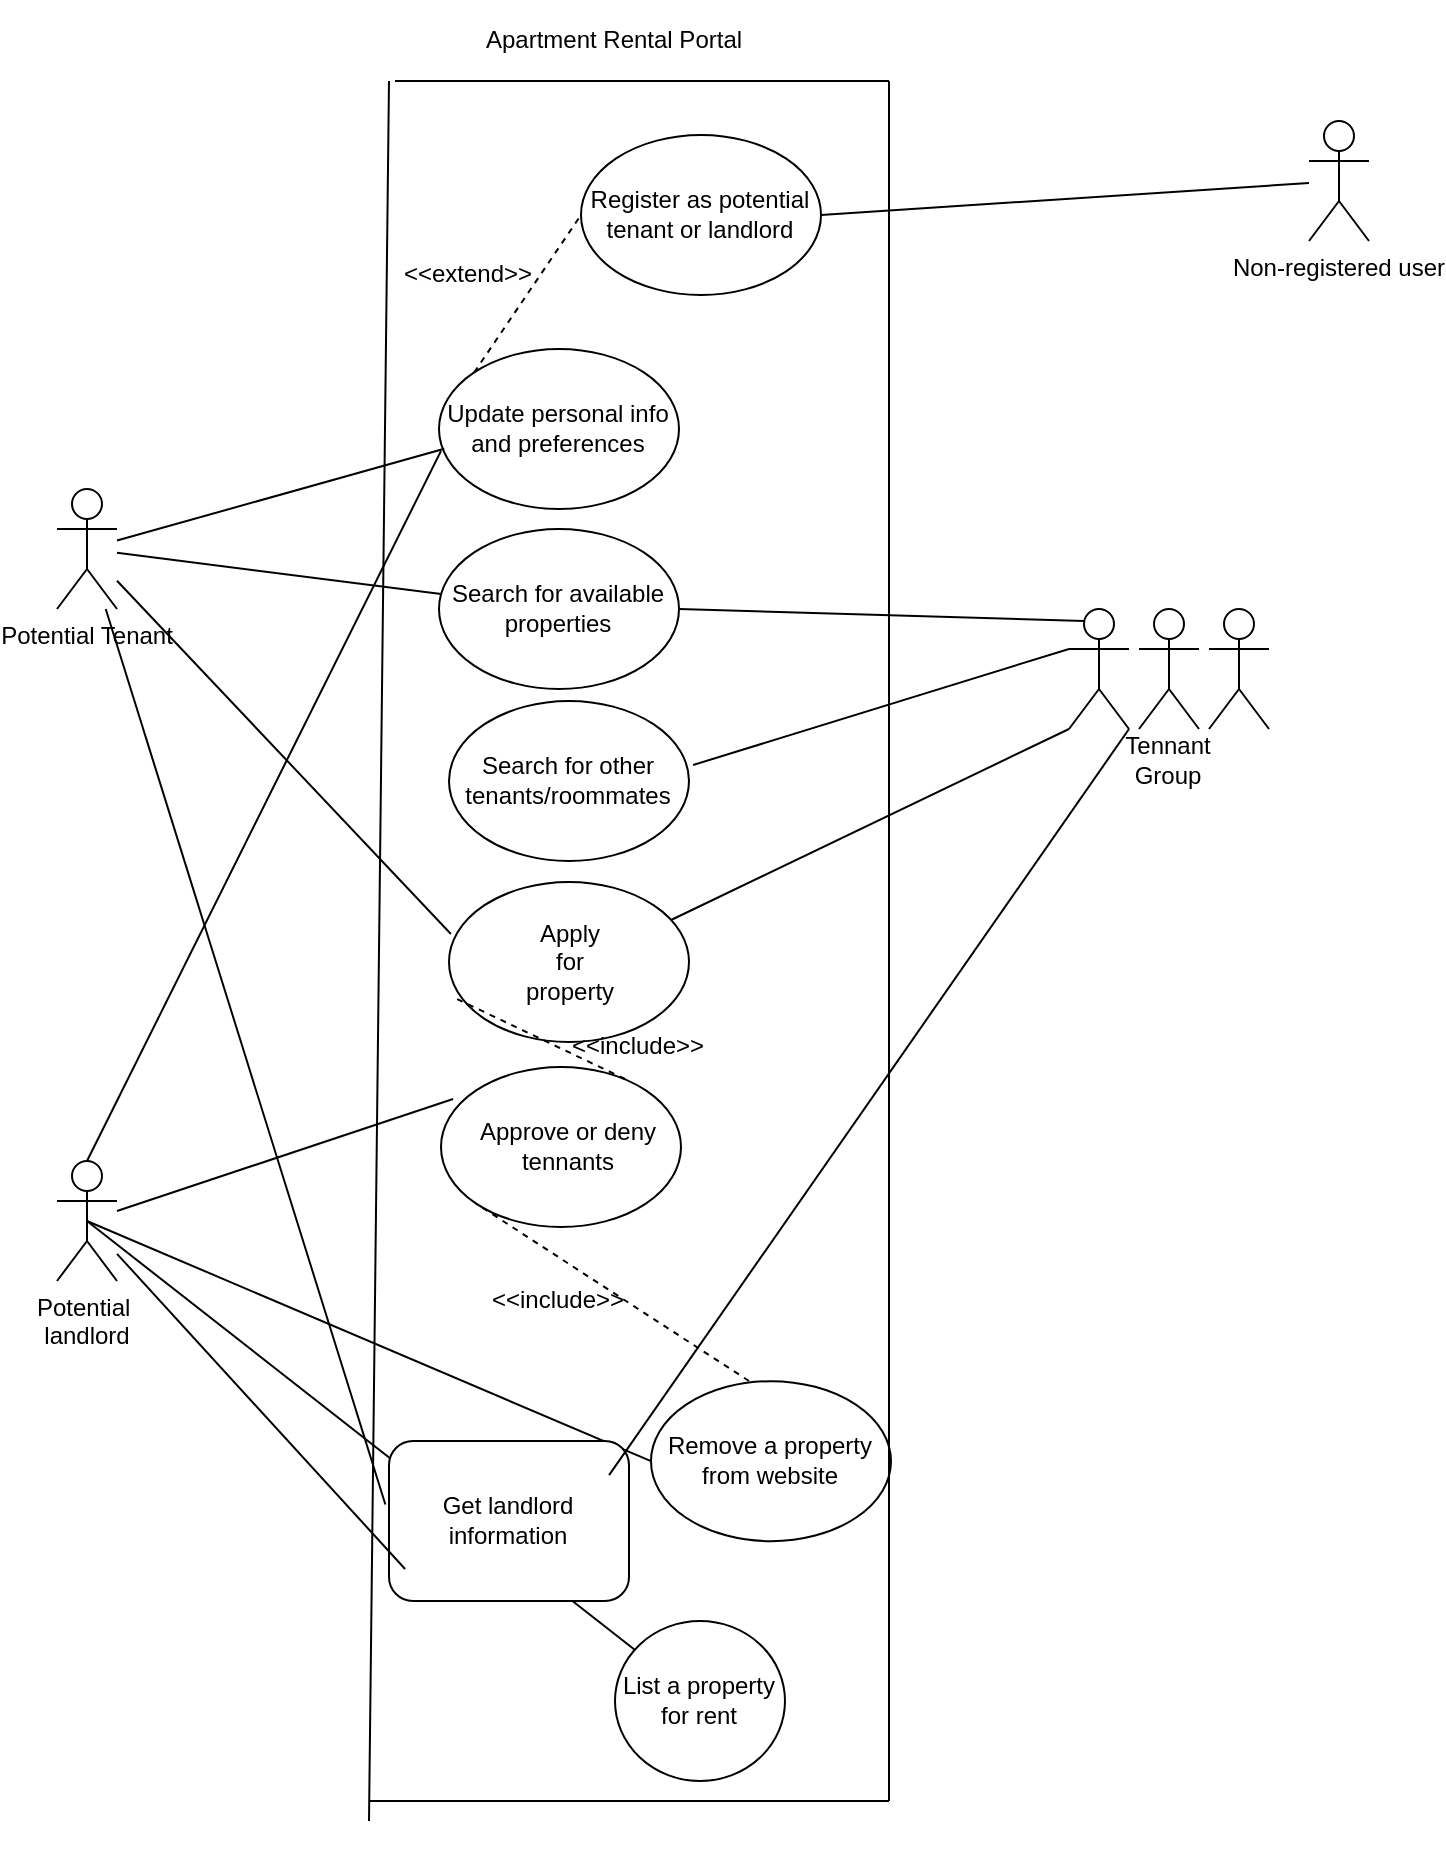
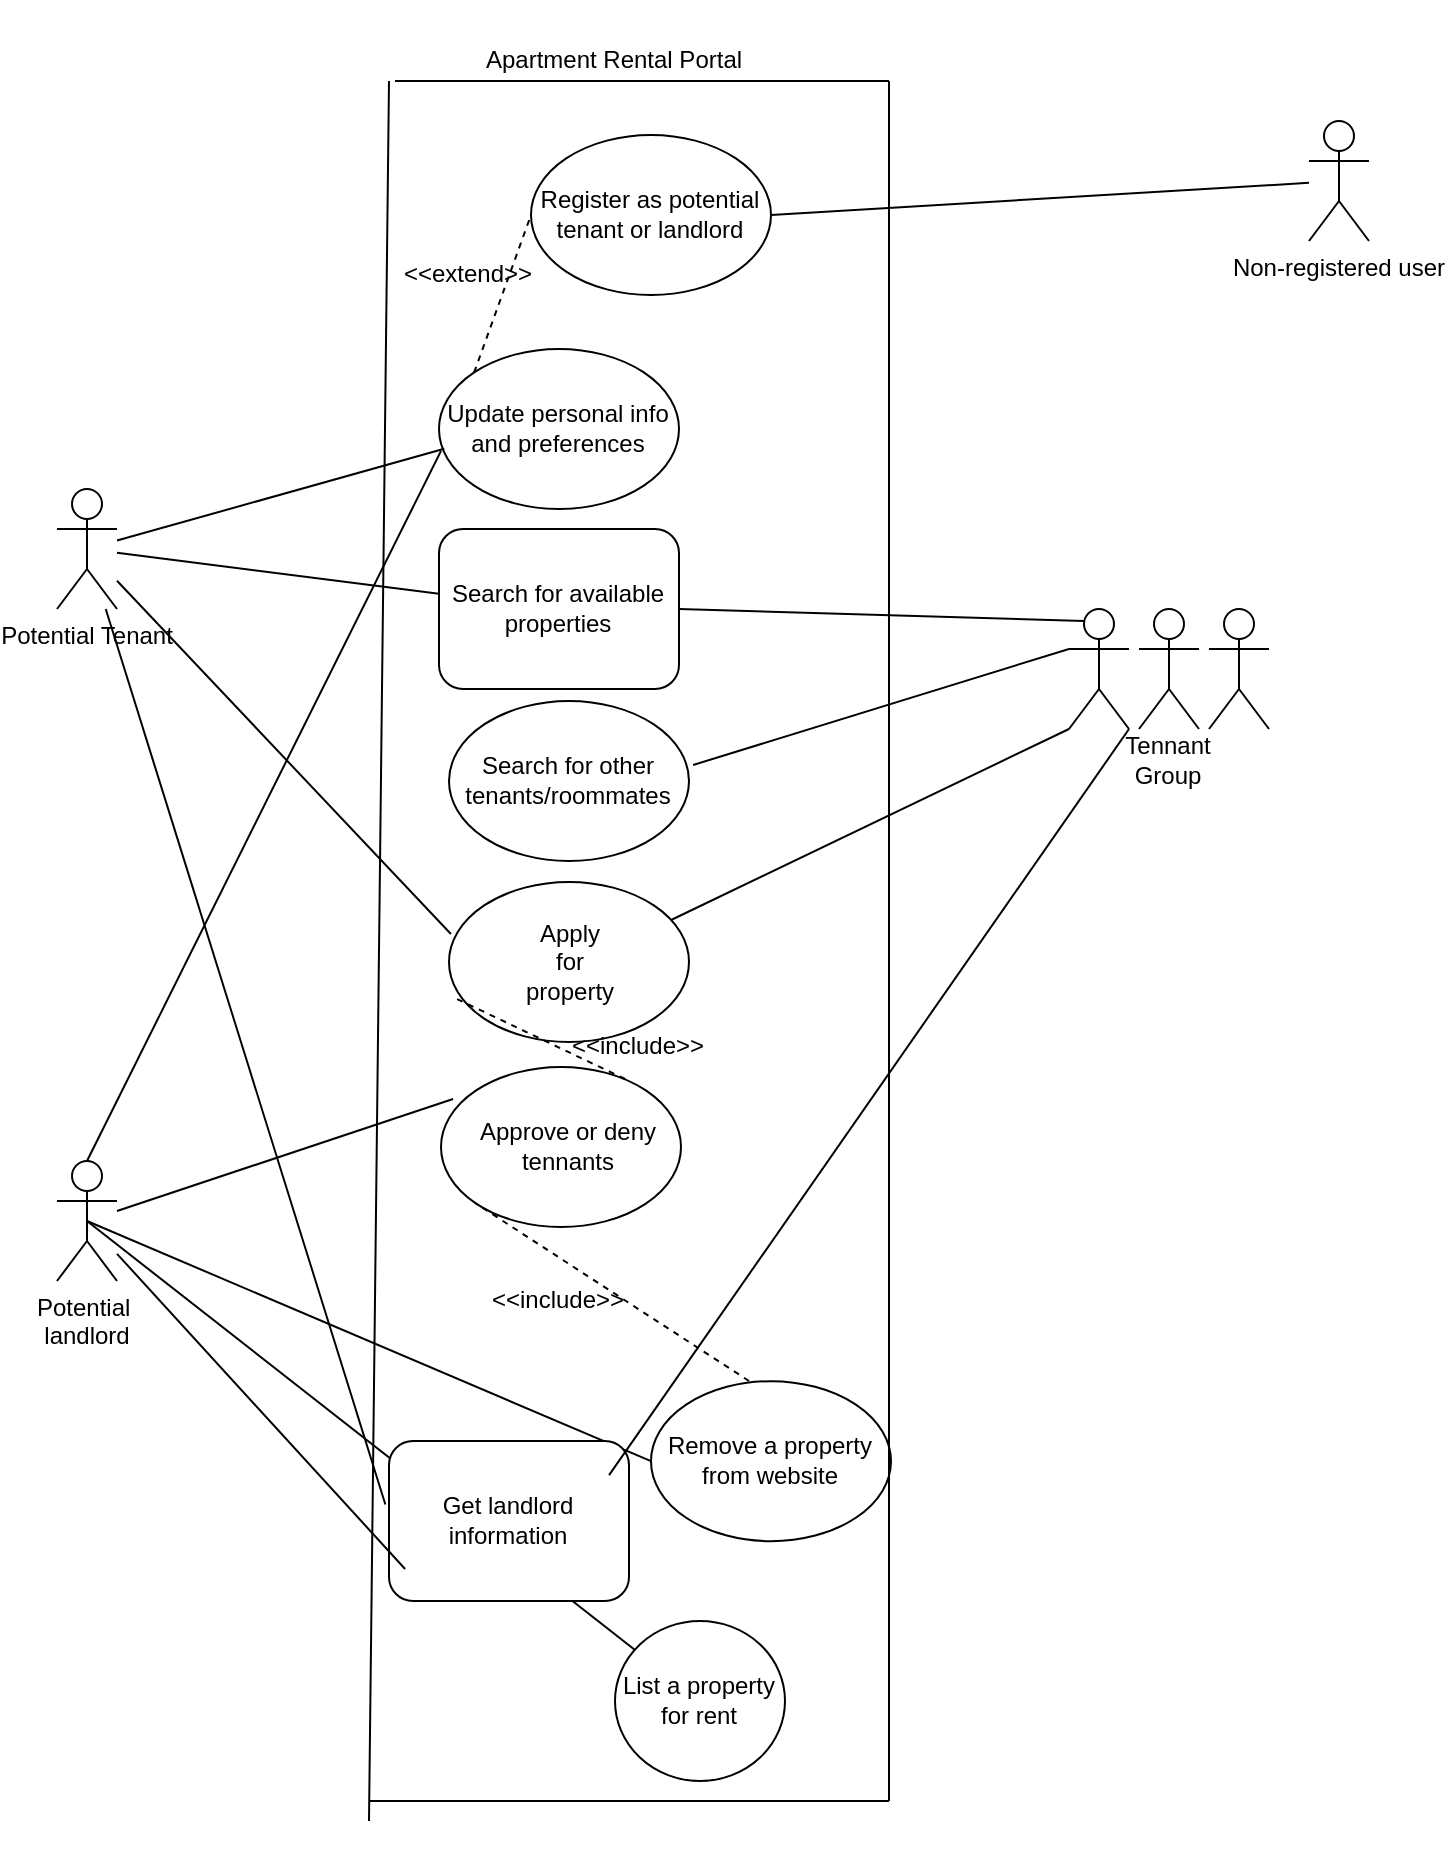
  <mxCell id="0" />
  <mxCell id="1" parent="0" />
  <mxCell id="2" value="Non-registered user" style="shape=umlActor;verticalLabelPosition=bottom;labelBackgroundColor=#ffffff;verticalAlign=top;html=1;outlineConnect=0;" parent="1" vertex="1"><mxGeometry x="646" y="60" width="30" height="60" as="geometry" /></mxCell>
- <mxCell id="3" value="Register as potential tenant or landlord" style="ellipse;whiteSpace=wrap;html=1;" parent="1" vertex="1"><mxGeometry x="282" y="67" width="120" height="80" as="geometry" /></mxCell>
+ <mxCell id="3" value="Register as potential tenant or landlord" style="ellipse;whiteSpace=wrap;html=1;" parent="1" vertex="1"><mxGeometry x="257" y="67" width="120" height="80" as="geometry" /></mxCell>
  <mxCell id="4" value="Potential Tenant" style="shape=umlActor;verticalLabelPosition=bottom;labelBackgroundColor=#ffffff;verticalAlign=top;html=1;outlineConnect=0;" parent="1" vertex="1"><mxGeometry x="20" y="244" width="30" height="60" as="geometry" /></mxCell>
- <mxCell id="5" value="Search for available properties" style="ellipse;whiteSpace=wrap;html=1;" parent="1" vertex="1"><mxGeometry x="211" y="264" width="120" height="80" as="geometry" /></mxCell>
+ <mxCell id="5" value="Search for available properties" style="whiteSpace=wrap;html=1;rounded=1;" parent="1" vertex="1"><mxGeometry x="211" y="264" width="120" height="80" as="geometry" /></mxCell>
  <mxCell id="6" value="" style="endArrow=none;html=1;" parent="1" source="4" target="5" edge="1"><mxGeometry width="50" height="50" relative="1" as="geometry"><mxPoint x="46" y="290" as="sourcePoint" /><mxPoint x="36" y="350" as="targetPoint" /></mxGeometry></mxCell>
  <mxCell id="7" value="Potential&amp;nbsp;&lt;br&gt;landlord" style="shape=umlActor;verticalLabelPosition=bottom;labelBackgroundColor=#ffffff;verticalAlign=top;html=1;outlineConnect=0;" parent="1" vertex="1"><mxGeometry x="20" y="580" width="30" height="60" as="geometry" /></mxCell>
  <mxCell id="8" value="List a property for rent" style="ellipse;whiteSpace=wrap;html=1;" parent="1" vertex="1"><mxGeometry x="299" y="810" width="85" height="80" as="geometry" /></mxCell>
  <mxCell id="9" value="" style="endArrow=none;html=1;exitX=0.5;exitY=0.5;exitDx=0;exitDy=0;exitPerimeter=0;" parent="1" source="7" target="8" edge="1"><mxGeometry width="50" height="50" relative="1" as="geometry"><mxPoint x="56" y="480" as="sourcePoint" /><mxPoint x="36" y="540" as="targetPoint" /></mxGeometry></mxCell>
  <mxCell id="10" value="Search for other tenants/roommates" style="ellipse;whiteSpace=wrap;html=1;" parent="1" vertex="1"><mxGeometry x="216" y="350" width="120" height="80" as="geometry" /></mxCell>
  <mxCell id="11" value="Remove a property from website" style="ellipse;whiteSpace=wrap;html=1;" parent="1" vertex="1"><mxGeometry x="317" y="690.1" width="120" height="80" as="geometry" /></mxCell>
  <mxCell id="12" value="" style="endArrow=none;html=1;entryX=0;entryY=0.5;entryDx=0;entryDy=0;exitX=0.5;exitY=0.5;exitDx=0;exitDy=0;exitPerimeter=0;" parent="1" source="7" target="11" edge="1"><mxGeometry width="50" height="50" relative="1" as="geometry"><mxPoint x="-14" y="640" as="sourcePoint" /><mxPoint x="36" y="590" as="targetPoint" /></mxGeometry></mxCell>
  <mxCell id="13" value="Update personal info and preferences" style="ellipse;whiteSpace=wrap;html=1;" parent="1" vertex="1"><mxGeometry x="211" y="174" width="120" height="80" as="geometry" /></mxCell>
  <mxCell id="14" value="" style="endArrow=none;html=1;entryX=0.022;entryY=0.623;entryDx=0;entryDy=0;entryPerimeter=0;" parent="1" source="4" target="13" edge="1"><mxGeometry width="50" height="50" relative="1" as="geometry"><mxPoint x="-14" y="700" as="sourcePoint" /><mxPoint x="36" y="650" as="targetPoint" /></mxGeometry></mxCell>
  <mxCell id="15" value="Get landlord information" style="whiteSpace=wrap;html=1;rounded=1;" parent="1" vertex="1"><mxGeometry x="186" y="720" width="120" height="80" as="geometry" /></mxCell>
  <mxCell id="16" value="" style="endArrow=none;html=1;entryX=-0.015;entryY=0.397;entryDx=0;entryDy=0;entryPerimeter=0;" parent="1" source="4" target="15" edge="1"><mxGeometry width="50" height="50" relative="1" as="geometry"><mxPoint x="-14" y="850" as="sourcePoint" /><mxPoint x="36" y="800" as="targetPoint" /></mxGeometry></mxCell>
  <mxCell id="17" value="" style="endArrow=none;html=1;" parent="1" edge="1"><mxGeometry width="50" height="50" relative="1" as="geometry"><mxPoint x="176" y="900" as="sourcePoint" /><mxPoint x="436" y="900" as="targetPoint" /></mxGeometry></mxCell>
  <mxCell id="18" value="" style="endArrow=none;html=1;" parent="1" edge="1"><mxGeometry width="50" height="50" relative="1" as="geometry"><mxPoint x="186" y="40" as="sourcePoint" /><mxPoint x="176" y="910" as="targetPoint" /></mxGeometry></mxCell>
  <mxCell id="19" value="" style="endArrow=none;html=1;" parent="1" edge="1"><mxGeometry width="50" height="50" relative="1" as="geometry"><mxPoint x="436" y="40" as="sourcePoint" /><mxPoint x="436" y="900" as="targetPoint" /></mxGeometry></mxCell>
  <mxCell id="20" value="" style="endArrow=none;html=1;" parent="1" edge="1"><mxGeometry width="50" height="50" relative="1" as="geometry"><mxPoint x="189" y="40" as="sourcePoint" /><mxPoint x="436" y="40" as="targetPoint" /></mxGeometry></mxCell>
- <mxCell id="21" value="Apartment Rental Portal" style="text;html=1;strokeColor=none;fillColor=none;align=center;verticalAlign=middle;whiteSpace=wrap;rounded=0;" parent="1" vertex="1"><mxGeometry x="221" y="10" width="156" height="20" as="geometry" /></mxCell>
+ <mxCell id="21" value="Apartment Rental Portal" style="text;html=1;strokeColor=none;fillColor=none;align=center;verticalAlign=middle;whiteSpace=wrap;rounded=0;" parent="1" vertex="1"><mxGeometry x="221" y="20" width="156" height="20" as="geometry" /></mxCell>
  <mxCell id="22" value="" style="endArrow=none;html=1;exitX=1;exitY=0.5;exitDx=0;exitDy=0;" edge="1" parent="1" source="3" target="2"><mxGeometry width="50" height="50" relative="1" as="geometry"><mxPoint x="463.5" y="100" as="sourcePoint" /><mxPoint x="513.5" y="50" as="targetPoint" /></mxGeometry></mxCell>
  <mxCell id="23" value="" style="endArrow=none;html=1;entryX=0.067;entryY=0.8;entryDx=0;entryDy=0;entryPerimeter=0;" edge="1" parent="1" source="7" target="15"><mxGeometry width="50" height="50" relative="1" as="geometry"><mxPoint x="-4" y="900" as="sourcePoint" /><mxPoint x="46" y="850" as="targetPoint" /></mxGeometry></mxCell>
  <mxCell id="24" value="" style="endArrow=none;html=1;entryX=0.5;entryY=0;entryDx=0;entryDy=0;entryPerimeter=0;exitX=0.008;exitY=0.638;exitDx=0;exitDy=0;exitPerimeter=0;" edge="1" parent="1" source="13" target="7"><mxGeometry width="50" height="50" relative="1" as="geometry"><mxPoint x="-4" y="900" as="sourcePoint" /><mxPoint x="46" y="850" as="targetPoint" /></mxGeometry></mxCell>
  <mxCell id="25" value="" style="endArrow=none;html=1;entryX=0.008;entryY=0.325;entryDx=0;entryDy=0;entryPerimeter=0;" edge="1" parent="1" source="4" target="36"><mxGeometry width="50" height="50" relative="1" as="geometry"><mxPoint x="-4" y="900" as="sourcePoint" /><mxPoint x="46" y="850" as="targetPoint" /><Array as="points" /></mxGeometry></mxCell>
  <mxCell id="26" value="" style="group" vertex="1" connectable="0" parent="1"><mxGeometry x="526" y="304" width="100" height="86" as="geometry" /></mxCell>
  <mxCell id="27" value="" style="shape=umlActor;verticalLabelPosition=bottom;labelBackgroundColor=#ffffff;verticalAlign=top;html=1;outlineConnect=0;" vertex="1" parent="26"><mxGeometry x="35" width="30" height="60" as="geometry" /></mxCell>
  <mxCell id="28" value="" style="shape=umlActor;verticalLabelPosition=bottom;labelBackgroundColor=#ffffff;verticalAlign=top;html=1;outlineConnect=0;" vertex="1" parent="26"><mxGeometry x="70" width="30" height="60" as="geometry" /></mxCell>
  <mxCell id="29" value="" style="shape=umlActor;verticalLabelPosition=bottom;labelBackgroundColor=#ffffff;verticalAlign=top;html=1;outlineConnect=0;" vertex="1" parent="26"><mxGeometry width="30" height="60" as="geometry" /></mxCell>
  <mxCell id="30" value="Tennant Group" style="text;html=1;strokeColor=none;fillColor=none;align=center;verticalAlign=middle;whiteSpace=wrap;rounded=0;" vertex="1" parent="26"><mxGeometry x="30" y="66" width="40" height="20" as="geometry" /></mxCell>
  <mxCell id="31" value="" style="endArrow=none;html=1;entryX=1.017;entryY=0.4;entryDx=0;entryDy=0;entryPerimeter=0;exitX=0;exitY=0.333;exitDx=0;exitDy=0;exitPerimeter=0;" edge="1" parent="1" source="29" target="10"><mxGeometry width="50" height="50" relative="1" as="geometry"><mxPoint x="-4" y="900" as="sourcePoint" /><mxPoint x="46" y="850" as="targetPoint" /></mxGeometry></mxCell>
  <mxCell id="32" value="" style="endArrow=none;html=1;entryX=0.25;entryY=0.1;entryDx=0;entryDy=0;entryPerimeter=0;exitX=1;exitY=0.5;exitDx=0;exitDy=0;" edge="1" parent="1" source="5" target="29"><mxGeometry width="50" height="50" relative="1" as="geometry"><mxPoint x="-4" y="900" as="sourcePoint" /><mxPoint x="46" y="850" as="targetPoint" /></mxGeometry></mxCell>
  <mxCell id="33" value="" style="endArrow=none;html=1;exitX=0;exitY=1;exitDx=0;exitDy=0;exitPerimeter=0;" edge="1" parent="1" source="29"><mxGeometry width="50" height="50" relative="1" as="geometry"><mxPoint x="-4" y="900" as="sourcePoint" /><mxPoint x="326" y="460" as="targetPoint" /></mxGeometry></mxCell>
  <mxCell id="34" value="" style="endArrow=none;html=1;entryX=0.917;entryY=0.213;entryDx=0;entryDy=0;entryPerimeter=0;exitX=1;exitY=1;exitDx=0;exitDy=0;exitPerimeter=0;" edge="1" parent="1" source="29" target="15"><mxGeometry width="50" height="50" relative="1" as="geometry"><mxPoint x="-4" y="900" as="sourcePoint" /><mxPoint x="46" y="850" as="targetPoint" /></mxGeometry></mxCell>
  <mxCell id="35" value="" style="endArrow=none;html=1;exitX=0.054;exitY=-0.1;exitDx=0;exitDy=0;exitPerimeter=0;" edge="1" parent="1" source="40" target="7"><mxGeometry width="50" height="50" relative="1" as="geometry"><mxPoint x="-4" y="980" as="sourcePoint" /><mxPoint x="46" y="930" as="targetPoint" /></mxGeometry></mxCell>
  <mxCell id="36" value="" style="ellipse;whiteSpace=wrap;html=1;" vertex="1" parent="1"><mxGeometry x="216" y="440.5" width="120" height="80" as="geometry" /></mxCell>
  <mxCell id="37" value="Apply for property" style="text;html=1;strokeColor=none;fillColor=none;align=center;verticalAlign=middle;whiteSpace=wrap;rounded=0;direction=south;" vertex="1" parent="1"><mxGeometry x="257" y="428" width="40" height="105" as="geometry" /></mxCell>
  <mxCell id="38" value="" style="group" vertex="1" connectable="0" parent="1"><mxGeometry x="211" y="533" width="130" height="80" as="geometry" /></mxCell>
  <mxCell id="39" value="" style="ellipse;whiteSpace=wrap;html=1;" vertex="1" parent="38"><mxGeometry x="1" width="120" height="80" as="geometry" /></mxCell>
  <mxCell id="40" value="Approve or deny tennants" style="text;html=1;strokeColor=none;fillColor=none;align=center;verticalAlign=middle;whiteSpace=wrap;rounded=0;" vertex="1" parent="38"><mxGeometry y="20" width="130" height="40" as="geometry" /></mxCell>
  <mxCell id="41" value="" style="endArrow=none;dashed=1;html=1;entryX=0.033;entryY=0.731;entryDx=0;entryDy=0;entryPerimeter=0;exitX=0.767;exitY=0.075;exitDx=0;exitDy=0;exitPerimeter=0;" edge="1" parent="1" source="39" target="36"><mxGeometry width="50" height="50" relative="1" as="geometry"><mxPoint x="-4" y="980" as="sourcePoint" /><mxPoint x="46" y="930" as="targetPoint" /></mxGeometry></mxCell>
  <mxCell id="42" value="&amp;lt;&amp;lt;include&amp;gt;&amp;gt;" style="text;html=1;strokeColor=none;fillColor=none;align=center;verticalAlign=middle;whiteSpace=wrap;rounded=0;" vertex="1" parent="1"><mxGeometry x="291" y="513" width="40" height="20" as="geometry" /></mxCell>
  <mxCell id="43" value="" style="endArrow=none;dashed=1;html=1;entryX=0;entryY=1;entryDx=0;entryDy=0;" edge="1" parent="1" target="39"><mxGeometry width="50" height="50" relative="1" as="geometry"><mxPoint x="366" y="690" as="sourcePoint" /><mxPoint x="46" y="930" as="targetPoint" /></mxGeometry></mxCell>
  <mxCell id="44" value="&amp;lt;&amp;lt;include&amp;gt;&amp;gt;" style="text;html=1;strokeColor=none;fillColor=none;align=center;verticalAlign=middle;whiteSpace=wrap;rounded=0;" vertex="1" parent="1"><mxGeometry x="251" y="640" width="40" height="20" as="geometry" /></mxCell>
  <mxCell id="45" value="" style="endArrow=none;dashed=1;html=1;entryX=0;entryY=0.5;entryDx=0;entryDy=0;exitX=0;exitY=0;exitDx=0;exitDy=0;" edge="1" parent="1" source="13" target="3"><mxGeometry width="50" height="50" relative="1" as="geometry"><mxPoint x="236" y="156" as="sourcePoint" /><mxPoint x="46" y="930" as="targetPoint" /></mxGeometry></mxCell>
  <mxCell id="46" value="&amp;lt;&amp;lt;extend&amp;gt;&amp;gt;" style="text;html=1;strokeColor=none;fillColor=none;align=center;verticalAlign=middle;whiteSpace=wrap;rounded=0;" vertex="1" parent="1"><mxGeometry x="206" y="127" width="40" height="20" as="geometry" /></mxCell>
